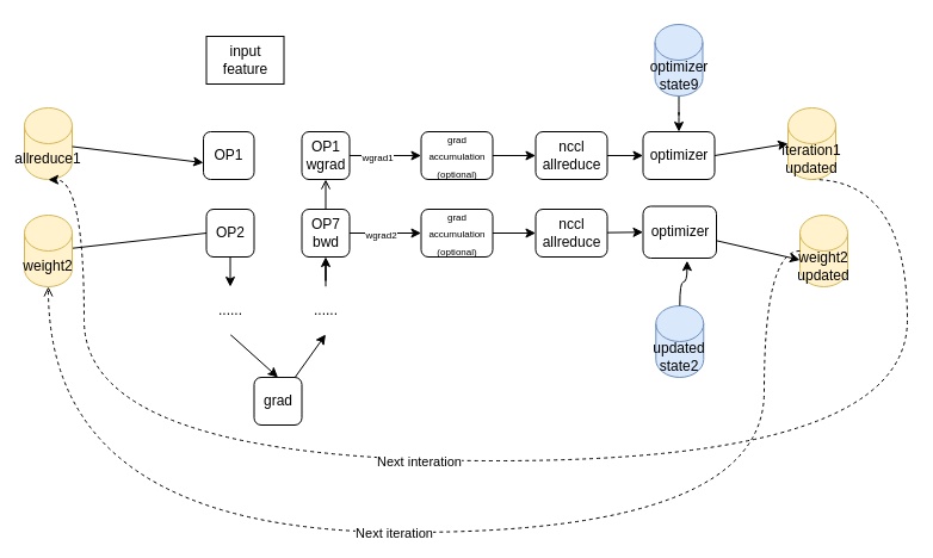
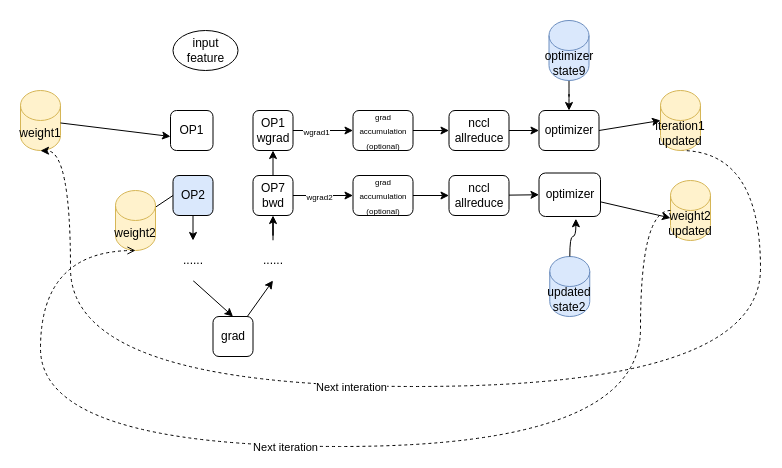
  <mxCell id="0" />
  <mxCell id="1" parent="0" />
  <mxCell id="2" value="OP1" style="rounded=1;whiteSpace=wrap;html=1;" vertex="1" parent="1"><mxGeometry x="170" y="110" width="42.5" height="40" as="geometry" /></mxCell>
  <mxCell id="3" style="edgeStyle=orthogonalEdgeStyle;rounded=0;orthogonalLoop=1;jettySize=auto;html=1;exitX=0.5;exitY=1;exitDx=0;exitDy=0;entryX=0.5;entryY=0;entryDx=0;entryDy=0;" edge="1" parent="1" source="4" target="7"><mxGeometry relative="1" as="geometry" /></mxCell>
- <mxCell id="4" value="OP2" style="rounded=1;whiteSpace=wrap;html=1;" vertex="1" parent="1"><mxGeometry x="172.5" y="175" width="40" height="40" as="geometry" /></mxCell>
- <mxCell id="5" value="input feature" style="whiteSpace=wrap;html=1;rounded=0;" vertex="1" parent="1"><mxGeometry x="172.5" y="30" width="65" height="40" as="geometry" /></mxCell>
+ <mxCell id="4" value="OP2" style="rounded=1;whiteSpace=wrap;html=1;fillColor=#dae8fc;" vertex="1" parent="1"><mxGeometry x="172.5" y="175" width="40" height="40" as="geometry" /></mxCell>
+ <mxCell id="5" value="input feature" style="ellipse;whiteSpace=wrap;html=1;" vertex="1" parent="1"><mxGeometry x="172.5" y="30" width="65" height="40" as="geometry" /></mxCell>
  <mxCell id="6" style="rounded=0;orthogonalLoop=1;jettySize=auto;html=1;exitX=0.5;exitY=1;exitDx=0;exitDy=0;entryX=0.5;entryY=0;entryDx=0;entryDy=0;" edge="1" parent="1" source="7" target="9"><mxGeometry relative="1" as="geometry" /></mxCell>
  <mxCell id="7" value="......" style="rounded=1;whiteSpace=wrap;html=1;strokeColor=none;" vertex="1" parent="1"><mxGeometry x="172.5" y="240" width="40" height="40" as="geometry" /></mxCell>
  <mxCell id="8" style="rounded=0;orthogonalLoop=1;jettySize=auto;html=1;entryX=0.5;entryY=1;entryDx=0;entryDy=0;" edge="1" parent="1" source="9" target="17"><mxGeometry relative="1" as="geometry" /></mxCell>
  <mxCell id="9" value="grad" style="rounded=1;whiteSpace=wrap;html=1;" vertex="1" parent="1"><mxGeometry x="212.5" y="316" width="40" height="40" as="geometry" /></mxCell>
  <mxCell id="10" style="edgeStyle=none;rounded=0;orthogonalLoop=1;jettySize=auto;html=1;entryX=0;entryY=0.5;entryDx=0;entryDy=0;" edge="1" parent="1" source="12" target="23"><mxGeometry relative="1" as="geometry" /></mxCell>
  <mxCell id="11" value="&lt;font style=&quot;font-size: 8px;&quot;&gt;wgrad2&lt;/font&gt;" style="edgeLabel;html=1;align=center;verticalAlign=middle;resizable=0;points=[];" vertex="1" connectable="0" parent="10"><mxGeometry x="-0.125" relative="1" as="geometry"><mxPoint as="offset" /></mxGeometry></mxCell>
  <mxCell id="12" value="&lt;div&gt;OP7&lt;/div&gt;&lt;div&gt;bwd&lt;/div&gt;" style="rounded=1;whiteSpace=wrap;html=1;" vertex="1" parent="1"><mxGeometry x="252.5" y="175" width="40" height="40" as="geometry" /></mxCell>
  <mxCell id="13" style="edgeStyle=none;rounded=0;orthogonalLoop=1;jettySize=auto;html=1;entryX=0;entryY=0.5;entryDx=0;entryDy=0;" edge="1" parent="1" source="15" target="21"><mxGeometry relative="1" as="geometry" /></mxCell>
  <mxCell id="14" value="&lt;div&gt;&lt;font style=&quot;font-size: 8px;&quot;&gt;wgrad1&lt;/font&gt;&lt;/div&gt;" style="edgeLabel;html=1;align=center;verticalAlign=middle;resizable=0;points=[];" vertex="1" connectable="0" parent="13"><mxGeometry x="0.112" y="-1" relative="1" as="geometry"><mxPoint x="-10" y="-1" as="offset" /></mxGeometry></mxCell>
  <mxCell id="15" value="&lt;div&gt;OP1&lt;/div&gt;&lt;div&gt;wgrad&lt;/div&gt;" style="rounded=1;whiteSpace=wrap;html=1;" vertex="1" parent="1"><mxGeometry x="252.5" y="110" width="40" height="40" as="geometry" /></mxCell>
  <mxCell id="16" style="edgeStyle=orthogonalEdgeStyle;rounded=0;orthogonalLoop=1;jettySize=auto;html=1;entryX=0.5;entryY=1;entryDx=0;entryDy=0;" edge="1" parent="1" source="17" target="12"><mxGeometry relative="1" as="geometry" /></mxCell>
  <mxCell id="17" value="......" style="rounded=1;whiteSpace=wrap;html=1;strokeColor=none;" vertex="1" parent="1"><mxGeometry x="252.5" y="240" width="40" height="40" as="geometry" /></mxCell>
  <mxCell id="18" style="rounded=0;orthogonalLoop=1;jettySize=auto;html=1;entryX=0.5;entryY=1;entryDx=0;entryDy=0;" edge="1" parent="1" source="15" target="15"><mxGeometry relative="1" as="geometry" /></mxCell>
- <mxCell id="19" style="rounded=0;orthogonalLoop=1;jettySize=auto;html=1;entryX=0.5;entryY=1;entryDx=0;entryDy=0;exitX=0.5;exitY=0;exitDx=0;exitDy=0;endArrow=open;" edge="1" parent="1" source="12" target="15"><mxGeometry relative="1" as="geometry"><mxPoint x="289.748" y="175" as="sourcePoint" /><mxPoint x="285.26" y="138.24" as="targetPoint" /></mxGeometry></mxCell>
+ <mxCell id="19" style="rounded=0;orthogonalLoop=1;jettySize=auto;html=1;entryX=0.5;entryY=1;entryDx=0;entryDy=0;exitX=0.5;exitY=0;exitDx=0;exitDy=0;" edge="1" parent="1" source="12" target="15"><mxGeometry relative="1" as="geometry"><mxPoint x="289.748" y="175" as="sourcePoint" /><mxPoint x="285.26" y="138.24" as="targetPoint" /></mxGeometry></mxCell>
  <mxCell id="20" style="edgeStyle=none;rounded=0;orthogonalLoop=1;jettySize=auto;html=1;entryX=0;entryY=0.5;entryDx=0;entryDy=0;" edge="1" parent="1" source="21" target="25"><mxGeometry relative="1" as="geometry" /></mxCell>
  <mxCell id="21" value="&lt;div&gt;&lt;font style=&quot;font-size: 8px;&quot;&gt;grad accumulation&lt;br&gt;&lt;/font&gt;&lt;/div&gt;&lt;div&gt;&lt;font style=&quot;font-size: 8px;&quot;&gt;(optional)&lt;/font&gt;&lt;/div&gt;" style="rounded=1;whiteSpace=wrap;html=1;" vertex="1" parent="1"><mxGeometry x="352.5" y="110" width="60" height="40" as="geometry" /></mxCell>
  <mxCell id="22" style="edgeStyle=none;rounded=0;orthogonalLoop=1;jettySize=auto;html=1;entryX=0;entryY=0.5;entryDx=0;entryDy=0;" edge="1" parent="1" source="23" target="27"><mxGeometry relative="1" as="geometry" /></mxCell>
  <mxCell id="23" value="&lt;div&gt;&lt;font style=&quot;font-size: 8px;&quot;&gt;grad accumulation&lt;br&gt;&lt;/font&gt;&lt;/div&gt;&lt;div&gt;&lt;font style=&quot;font-size: 8px;&quot;&gt;(optional)&lt;/font&gt;&lt;/div&gt;" style="rounded=1;whiteSpace=wrap;html=1;" vertex="1" parent="1"><mxGeometry x="352.5" y="175" width="60" height="40" as="geometry" /></mxCell>
  <mxCell id="24" style="edgeStyle=none;rounded=0;orthogonalLoop=1;jettySize=auto;html=1;entryX=0;entryY=0.5;entryDx=0;entryDy=0;" edge="1" parent="1" source="25" target="28"><mxGeometry relative="1" as="geometry" /></mxCell>
  <mxCell id="25" value="nccl allreduce" style="rounded=1;whiteSpace=wrap;html=1;" vertex="1" parent="1"><mxGeometry x="448.5" y="110" width="60" height="40" as="geometry" /></mxCell>
  <mxCell id="26" style="edgeStyle=none;rounded=0;orthogonalLoop=1;jettySize=auto;html=1;entryX=0;entryY=0.5;entryDx=0;entryDy=0;" edge="1" parent="1" source="27" target="29"><mxGeometry relative="1" as="geometry" /></mxCell>
  <mxCell id="27" value="nccl allreduce" style="rounded=1;whiteSpace=wrap;html=1;" vertex="1" parent="1"><mxGeometry x="448.5" y="175" width="60" height="40" as="geometry" /></mxCell>
  <mxCell id="28" value="optimizer" style="rounded=1;whiteSpace=wrap;html=1;" vertex="1" parent="1"><mxGeometry x="538.5" y="110" width="60" height="40" as="geometry" /></mxCell>
  <mxCell id="29" value="optimizer" style="rounded=1;whiteSpace=wrap;html=1;" vertex="1" parent="1"><mxGeometry x="538.5" y="172.5" width="61.5" height="43.5" as="geometry" /></mxCell>
- <mxCell id="30" value="allreduce1" style="shape=cylinder3;whiteSpace=wrap;html=1;boundedLbl=1;backgroundOutline=1;size=15;fillColor=#fff2cc;strokeColor=#d6b656;" vertex="1" parent="1"><mxGeometry x="20" y="90" width="40" height="60" as="geometry" /></mxCell>
+ <mxCell id="30" value="weight1" style="shape=cylinder3;whiteSpace=wrap;html=1;boundedLbl=1;backgroundOutline=1;size=15;fillColor=#fff2cc;strokeColor=#d6b656;" vertex="1" parent="1"><mxGeometry x="20" y="90" width="40" height="60" as="geometry" /></mxCell>
  <mxCell id="31" style="edgeStyle=none;rounded=0;orthogonalLoop=1;jettySize=auto;html=1;entryX=0;entryY=0.5;entryDx=0;entryDy=0;endArrow=none;" edge="1" parent="1" source="32" target="4"><mxGeometry relative="1" as="geometry" /></mxCell>
- <mxCell id="32" value="weight2" style="shape=cylinder3;whiteSpace=wrap;html=1;boundedLbl=1;backgroundOutline=1;size=15;fillColor=#fff2cc;strokeColor=#d6b656;" vertex="1" parent="1"><mxGeometry x="20" y="180" width="40" height="60" as="geometry" /></mxCell>
+ <mxCell id="32" value="weight2" style="shape=cylinder3;whiteSpace=wrap;html=1;boundedLbl=1;backgroundOutline=1;size=15;fillColor=#fff2cc;strokeColor=#d6b656;" vertex="1" parent="1"><mxGeometry x="115" y="190" width="40" height="60" as="geometry" /></mxCell>
  <mxCell id="33" style="edgeStyle=none;rounded=0;orthogonalLoop=1;jettySize=auto;html=1;" edge="1" parent="1" source="30"><mxGeometry relative="1" as="geometry"><mxPoint x="170" y="136" as="targetPoint" /></mxGeometry></mxCell>
  <mxCell id="34" style="edgeStyle=orthogonalEdgeStyle;curved=1;rounded=0;orthogonalLoop=1;jettySize=auto;html=1;exitX=0.5;exitY=1;exitDx=0;exitDy=0;exitPerimeter=0;dashed=1;" edge="1" parent="1" source="36"><mxGeometry relative="1" as="geometry"><mxPoint x="40" y="150.2" as="targetPoint" /><Array as="points"><mxPoint x="760" y="150" /><mxPoint x="760" y="386" /><mxPoint x="70" y="386" /><mxPoint x="70" y="150" /></Array></mxGeometry></mxCell>
  <mxCell id="35" value="&lt;div&gt;Next interation&lt;/div&gt;" style="edgeLabel;html=1;align=center;verticalAlign=middle;resizable=0;points=[];" vertex="1" connectable="0" parent="34"><mxGeometry x="0.142" relative="1" as="geometry"><mxPoint as="offset" /></mxGeometry></mxCell>
  <mxCell id="36" value="&lt;div&gt;iteration1&lt;/div&gt;&lt;div&gt;updated&lt;/div&gt;" style="shape=cylinder3;whiteSpace=wrap;html=1;boundedLbl=1;backgroundOutline=1;size=15;fillColor=#fff2cc;strokeColor=#d6b656;" vertex="1" parent="1"><mxGeometry x="660" y="90" width="40" height="60" as="geometry" /></mxCell>
  <mxCell id="37" style="edgeStyle=none;rounded=0;orthogonalLoop=1;jettySize=auto;html=1;exitX=1;exitY=0.5;exitDx=0;exitDy=0;entryX=0;entryY=0.5;entryDx=0;entryDy=0;entryPerimeter=0;" edge="1" parent="1" source="28" target="36"><mxGeometry relative="1" as="geometry" /></mxCell>
  <mxCell id="38" value="&lt;div&gt;weight2&lt;/div&gt;&lt;div&gt;updated&lt;/div&gt;" style="shape=cylinder3;whiteSpace=wrap;html=1;boundedLbl=1;backgroundOutline=1;size=15;fillColor=#fff2cc;strokeColor=#d6b656;" vertex="1" parent="1"><mxGeometry x="670" y="180" width="40" height="60" as="geometry" /></mxCell>
  <mxCell id="39" style="edgeStyle=none;rounded=0;orthogonalLoop=1;jettySize=auto;html=1;entryX=0;entryY=0;entryDx=0;entryDy=37.5;entryPerimeter=0;" edge="1" parent="1" source="29" target="38"><mxGeometry relative="1" as="geometry" /></mxCell>
  <mxCell id="40" style="edgeStyle=orthogonalEdgeStyle;curved=1;rounded=0;orthogonalLoop=1;jettySize=auto;html=1;entryX=0.5;entryY=1;entryDx=0;entryDy=0;entryPerimeter=0;dashed=1;endArrow=open;" edge="1" parent="1" source="38" target="32"><mxGeometry relative="1" as="geometry"><Array as="points"><mxPoint x="640" y="210" /><mxPoint x="640" y="446" /><mxPoint x="40" y="446" /></Array></mxGeometry></mxCell>
  <mxCell id="41" value="Next iteration" style="edgeLabel;html=1;align=center;verticalAlign=middle;resizable=0;points=[];" vertex="1" connectable="0" parent="40"><mxGeometry x="0.075" relative="1" as="geometry"><mxPoint as="offset" /></mxGeometry></mxCell>
  <mxCell id="42" style="edgeStyle=orthogonalEdgeStyle;curved=1;rounded=0;orthogonalLoop=1;jettySize=auto;html=1;entryX=0.5;entryY=0;entryDx=0;entryDy=0;" edge="1" parent="1" source="43" target="28"><mxGeometry relative="1" as="geometry" /></mxCell>
  <mxCell id="43" value="optimizer state9" style="shape=cylinder3;whiteSpace=wrap;html=1;boundedLbl=1;backgroundOutline=1;size=15;fillColor=#dae8fc;strokeColor=#6c8ebf;" vertex="1" parent="1"><mxGeometry x="548.5" y="20" width="40" height="60" as="geometry" /></mxCell>
  <mxCell id="44" value="updated state2" style="shape=cylinder3;whiteSpace=wrap;html=1;boundedLbl=1;backgroundOutline=1;size=15;fillColor=#dae8fc;strokeColor=#6c8ebf;" vertex="1" parent="1"><mxGeometry x="549.25" y="256" width="40" height="60" as="geometry" /></mxCell>
  <mxCell id="45" style="edgeStyle=orthogonalEdgeStyle;curved=1;rounded=0;orthogonalLoop=1;jettySize=auto;html=1;entryX=0.6;entryY=1.051;entryDx=0;entryDy=0;entryPerimeter=0;" edge="1" parent="1" source="44" target="29"><mxGeometry relative="1" as="geometry" /></mxCell>
